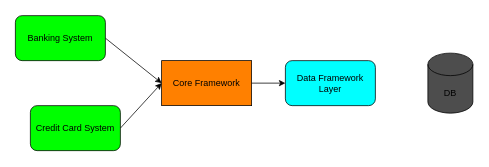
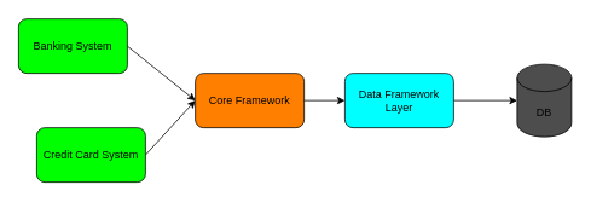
  <mxCell id="0" />
  <mxCell id="1" parent="0" />
- <mxCell id="2" value="Core Framework" style="whiteSpace=wrap;html=1;fillColor=#FF8000;rounded=0;" vertex="1" parent="1"><mxGeometry x="215" y="80" width="120" height="60" as="geometry" /></mxCell>
+ <mxCell id="2" value="Core Framework" style="rounded=1;whiteSpace=wrap;html=1;fillColor=#FF8000;" vertex="1" parent="1"><mxGeometry x="215" y="80" width="120" height="60" as="geometry" /></mxCell>
  <mxCell id="3" value="DB" style="shape=cylinder3;whiteSpace=wrap;html=1;boundedLbl=1;backgroundOutline=1;size=15;fillColor=#4D4D4D;" vertex="1" parent="1"><mxGeometry x="570" y="70" width="60" height="80" as="geometry" /></mxCell>
  <mxCell id="4" value="Data Framework Layer" style="rounded=1;whiteSpace=wrap;html=1;fillColor=#00FFFF;" vertex="1" parent="1"><mxGeometry x="380" y="80" width="120" height="60" as="geometry" /></mxCell>
  <mxCell id="5" value="" style="endArrow=classic;html=1;rounded=0;exitX=1;exitY=0.5;exitDx=0;exitDy=0;entryX=0;entryY=0.5;entryDx=0;entryDy=0;" edge="1" parent="1" source="10" target="2"><mxGeometry width="50" height="50" relative="1" as="geometry"><mxPoint x="310" y="230" as="sourcePoint" /><mxPoint x="360" y="180" as="targetPoint" /></mxGeometry></mxCell>
  <mxCell id="6" value="" style="endArrow=classic;html=1;rounded=0;exitX=1;exitY=0.5;exitDx=0;exitDy=0;entryX=0;entryY=0.5;entryDx=0;entryDy=0;" edge="1" parent="1" source="9" target="2"><mxGeometry width="50" height="50" relative="1" as="geometry"><mxPoint x="150" y="180" as="sourcePoint" /><mxPoint x="210" y="120" as="targetPoint" /></mxGeometry></mxCell>
  <mxCell id="7" value="" style="endArrow=classic;html=1;rounded=0;exitX=1;exitY=0.5;exitDx=0;exitDy=0;entryX=0;entryY=0.5;entryDx=0;entryDy=0;" edge="1" parent="1" source="2" target="4"><mxGeometry width="50" height="50" relative="1" as="geometry"><mxPoint x="310" y="230" as="sourcePoint" /><mxPoint x="360" y="180" as="targetPoint" /></mxGeometry></mxCell>
+ <mxCell id="8" value="" style="endArrow=classic;html=1;rounded=0;exitX=1;exitY=0.5;exitDx=0;exitDy=0;entryX=0;entryY=0.5;entryDx=0;entryDy=0;entryPerimeter=0;" edge="1" parent="1" source="4" target="3"><mxGeometry width="50" height="50" relative="1" as="geometry"><mxPoint x="160" y="190" as="sourcePoint" /><mxPoint x="220" y="130" as="targetPoint" /></mxGeometry></mxCell>
  <mxCell id="9" value="Banking System" style="rounded=1;whiteSpace=wrap;html=1;fillColor=#00FF00;" vertex="1" parent="1"><mxGeometry x="20" y="20" width="120" height="60" as="geometry" /></mxCell>
  <mxCell id="10" value="Credit Card System" style="rounded=1;whiteSpace=wrap;html=1;fillColor=#00FF00;" vertex="1" parent="1"><mxGeometry x="40" y="140" width="120" height="60" as="geometry" /></mxCell>
